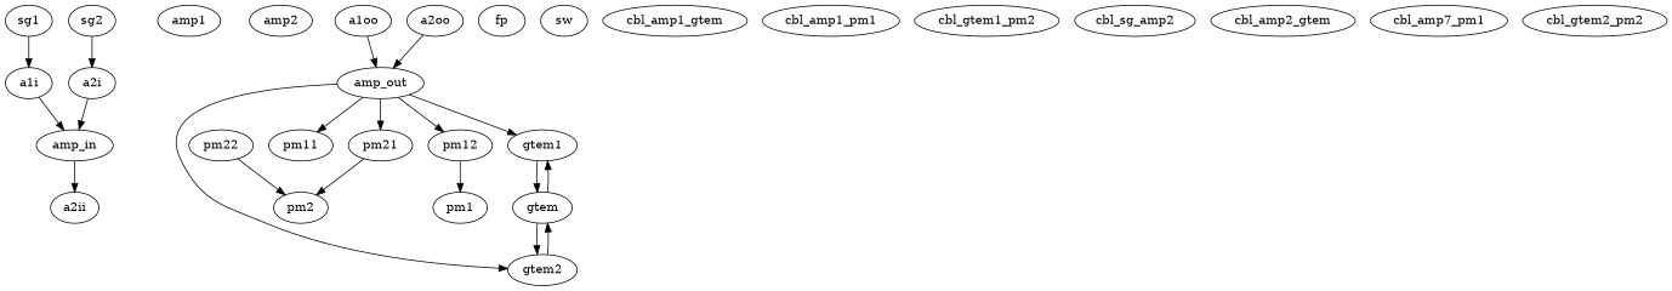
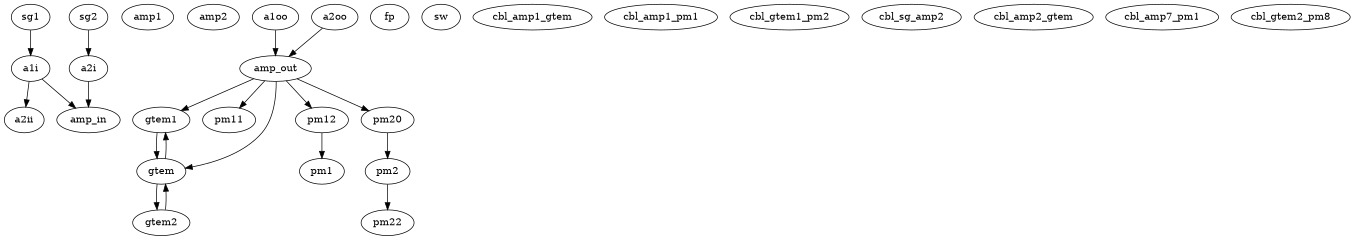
  digraph {
    sg1
    a1i
    sg2
    a2i
    amp1 [condition="10e3<=f<=1e9" ini="amp_ifi_smx25.ini"]
    amp2 [condition="800e6<=f<=4.2e9" ini="amp_ar_25s1g4.ini"]
    pm1 [ch=1 ini="pm_gt_8542.ini"]
    pm2 [ch=2 ini="pm_gt_8542.ini"]
    fp [ini="prb_pmm_ep601.ini"]
    sw [ini="sw_gtem.ini"]
    cbl_amp1_gtem [condition="10e3<=f<=1e9" ini="amp1out-gtem.ini"]
    cbl_amp1_pm1 [condition="10e3<=f<=1e9" ini="amp1out-pm1.ini"]
    cbl_gtem1_pm2 [condition="10e3<=f<=1e9" ini="gtem1-pm2.ini"]
    cbl_sg_amp2 [condition="0<=f<=18e9" ini="sg-amp2in.ini"]
    cbl_amp2_gtem [condition="700e6<=f<=4.2e9" ini="amp2out-gtem.ini"]
    n16 [condition="700e6<=f<=4.2e9" ini="amp2out-pm1.ini" label=cbl_amp7_pm1]
-   cbl_gtem2_pm2 [condition="700e6<=f<=4.2e9" ini="gtem2-pm2.ini"]
+   cbl_gtem2_pm2 [condition="700e6<=f<=4.2e9" ini="gtem2-pm2.ini" label=cbl_gtem2_pm8]
    amp_in
    a2ii
    a1oo
    amp_out
    a2oo
    gtem1
    gtem2
    pm11
    pm12
-   pm21
+   pm21 [label=pm20]
    gtem
    pm22
    sg1 -> a1i [dev=cbl_sg_amp1 what=S21]
    a1i -> amp_in [condition="0<=f<=1e9"]
    sg2 -> a2i [dev=cbl_sg_amp2 what=S21]
    a2i -> amp_in [condition="1e9<f<=18e9"]
-   amp_in -> a2ii [condition="1e9<f<=18e9"]
+   a1i -> a2ii [condition="1e9<f<=18e9"]
    a1oo -> amp_out [condition="0<=f<=1e9"]
    amp_out -> gtem1 [dev=cbl_amp1_gtem what=S21]
-   amp_out -> gtem2 [dev=cbl_amp2_gtem what=S21]
+   amp_out -> gtem [dev=cbl_amp2_gtem what=S21]
    amp_out -> pm11 [dev=cbl_amp1_pm1 what=S21]
    amp_out -> pm12 [dev=cbl_amp2_pm1 what=S21]
    amp_out -> pm21 [dev=cbl_gtem1_pm2 what=S21]
    a2oo -> amp_out [condition="1e9<f<=18e9"]
    gtem1 -> gtem [condition="0<=f<=1e9"]
    gtem2 -> gtem [condition="1e9<f<=18e9"]
    pm12 -> pm1 [condition="1e9<f<=18e9"]
    pm21 -> pm2 [condition="0<=f<=1e9"]
    gtem -> gtem1 [condition="0<=f<=1e9"]
    gtem -> gtem2 [condition="1e9<f<=18e9"]
-   pm22 -> pm2 [condition="1e9<f<=18e9"]
+   pm2 -> pm22 [condition="1e9<f<=18e9"]
  }
